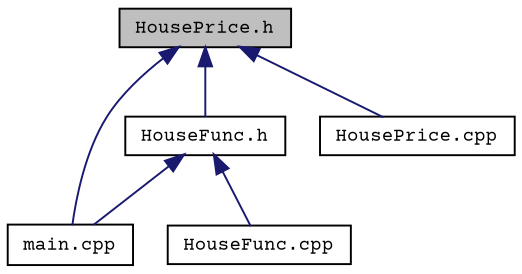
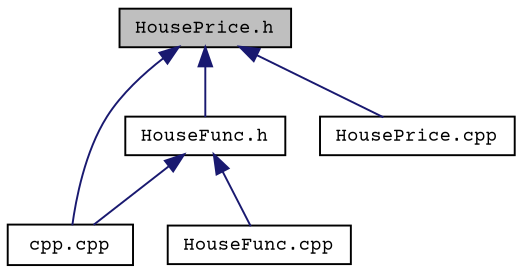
  digraph {
    fontname="Courier Prime"
    node [color=black fontname="Courier Prime" fontsize=10 shape=record]
    edge [color=midnightblue dir=back fontname="Courier Prime" fontsize=10 labelfontname=Helvetica labelfontsize=10 style=solid]
    n1 [fillcolor=grey75 fontcolor=black height=0.2 label="HousePrice.h" style=filled width=0.4]
    n2 [height=0.2 label="HouseFunc.h" width=0.4]
-   n3 [height=0.2 label="main.cpp" width=0.4]
+   n3 [height=0.2 label="cpp.cpp" width=0.4]
    n4 [height=0.2 label="HousePrice.cpp" width=0.4]
    n5 [height=0.2 label="HouseFunc.cpp" width=0.4]
    n1 -> n2
    n1 -> n3
    n1 -> n4
    n2 -> n3
    n2 -> n5
  }
